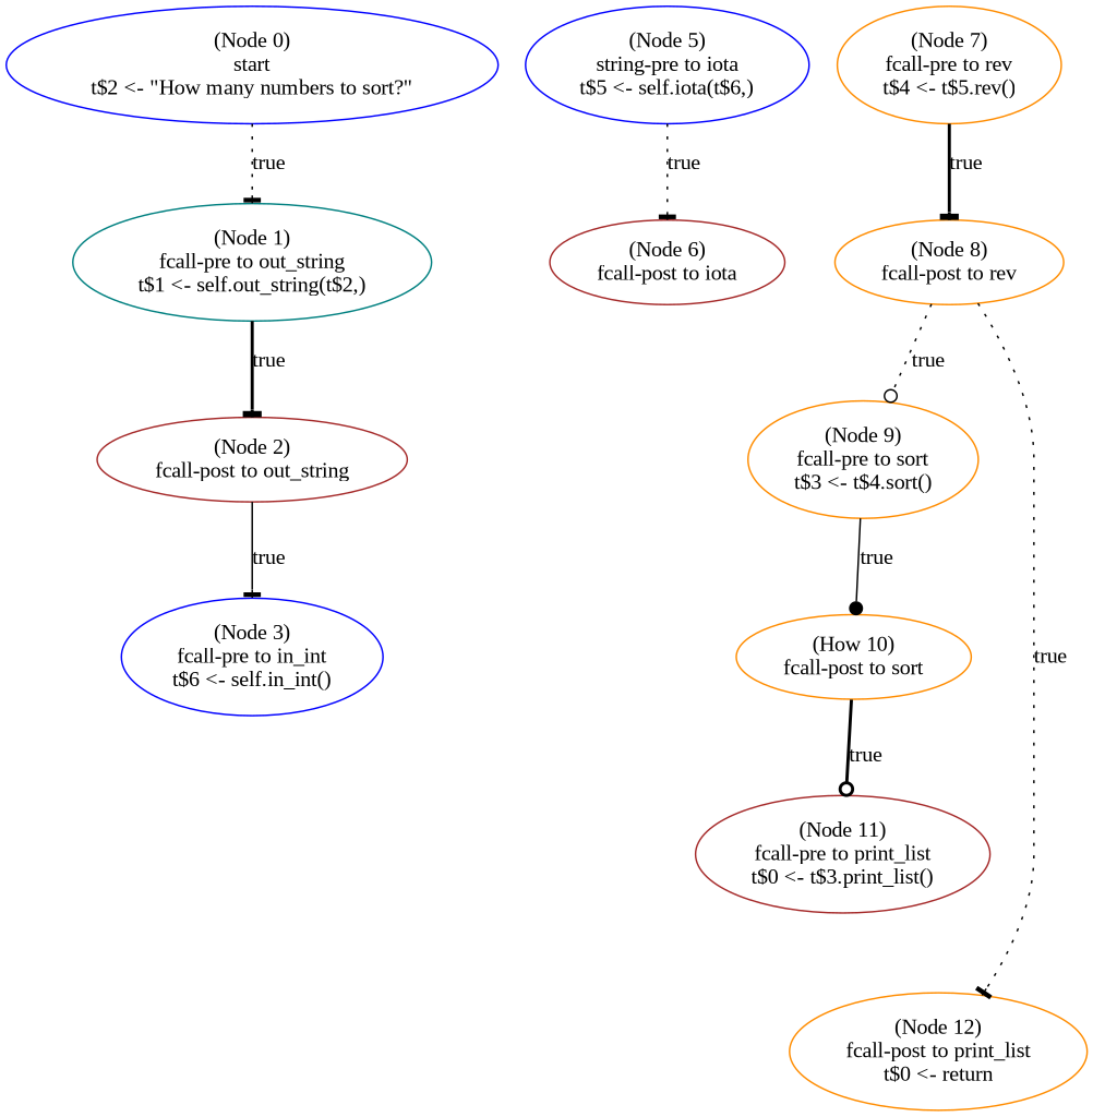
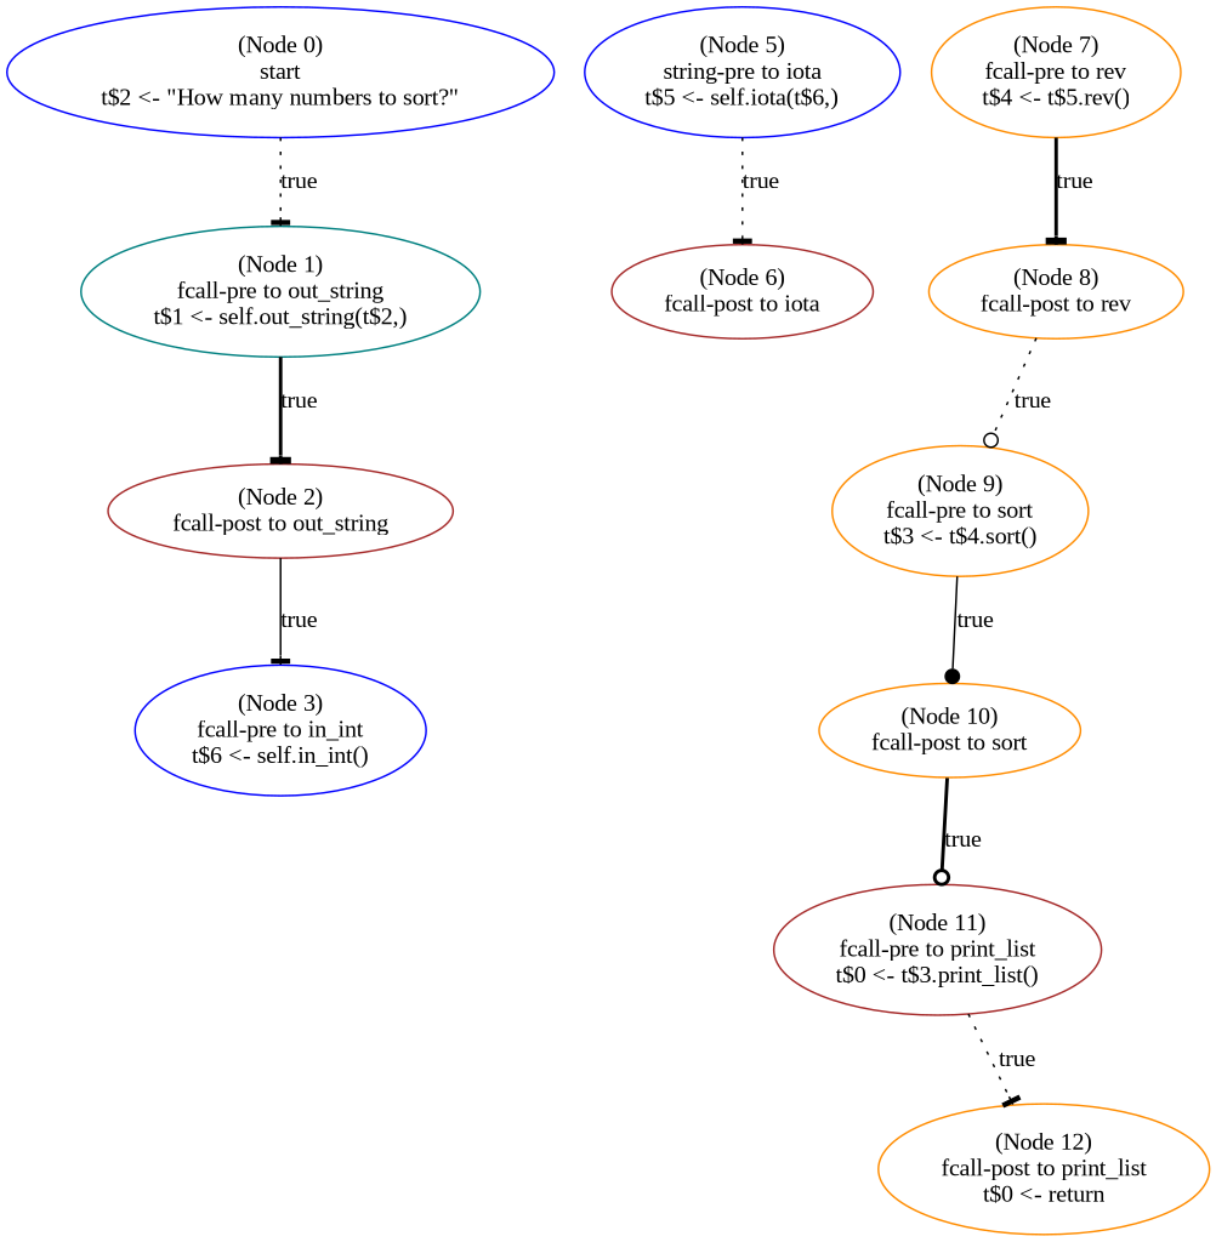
  digraph {
    fontname="Liberation Serif"
    node [color=darkorange fontname="Liberation Serif"]
    edge [arrowhead=tee fontname="Liberation Serif" style=dotted]
    n1 [color=blue label="(Node 0)\nstart\nt$2 <- \"How many numbers to sort?\"\n"]
    n2 [color=teal label="(Node 1)\nfcall-pre to out_string\nt$1 <- self.out_string(t$2,)\n"]
    n3 [color=brown label="(Node 2)\nfcall-post to out_string\n"]
    n4 [color=blue label="(Node 3)\nfcall-pre to in_int\nt$6 <- self.in_int()\n"]
    n5 [color=blue label="(Node 5)\nstring-pre to iota\nt$5 <- self.iota(t$6,)\n"]
    n6 [color=brown label="(Node 6)\nfcall-post to iota\n"]
    n7 [label="(Node 7)\nfcall-pre to rev\nt$4 <- t$5.rev()\n"]
    n8 [label="(Node 8)\nfcall-post to rev\n"]
    n9 [label="(Node 9)\nfcall-pre to sort\nt$3 <- t$4.sort()\n"]
-   n10 [label="(How 10)\nfcall-post to sort\n"]
+   n10 [label="(Node 10)\nfcall-post to sort\n"]
    n11 [color=brown label="(Node 11)\nfcall-pre to print_list\nt$0 <- t$3.print_list()\n"]
    n12 [label="(Node 12)\nfcall-post to print_list\nt$0 <- return\n"]
    n1 -> n2 [label=true]
    n2 -> n3 [label=true style=bold]
    n3 -> n4 [label=true style=solid]
    n5 -> n6 [label=true]
    n7 -> n8 [label=true style=bold]
    n8 -> n9 [arrowhead=odot label=true]
    n9 -> n10 [arrowhead=dot label=true style=solid]
    n10 -> n11 [arrowhead=odot label=true style=bold]
-   n8 -> n12 [label=true]
+   n11 -> n12 [label=true]
  }
